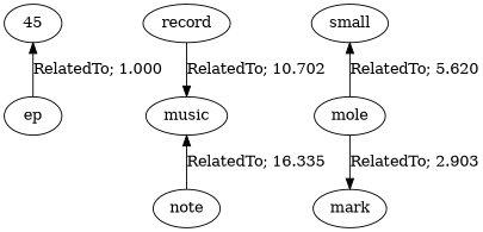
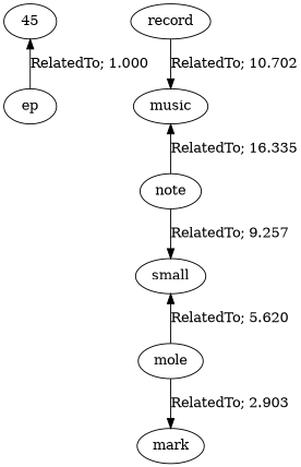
  digraph {
    edge [dir=back]
    n1 [label=45]
    n2 [label=ep]
    n3 [label=record]
    n4 [label=music]
    n5 [label=note]
    n6 [label=small]
    n7 [label=mole]
    n8 [label=mark]
    n1 -> n2 [label="RelatedTo; 1.000" weight=1.000]
    n3 -> n4 [dir=forward label="RelatedTo; 10.702" weight=10.702]
    n4 -> n5 [label="RelatedTo; 16.335" weight=16.335]
+   n5 -> n6 [dir=forward label="RelatedTo; 9.257" weight=9.257]
    n6 -> n7 [label="RelatedTo; 5.620" weight=5.670]
    n7 -> n8 [dir=forward label="RelatedTo; 2.903" weight=2.903]
  }
